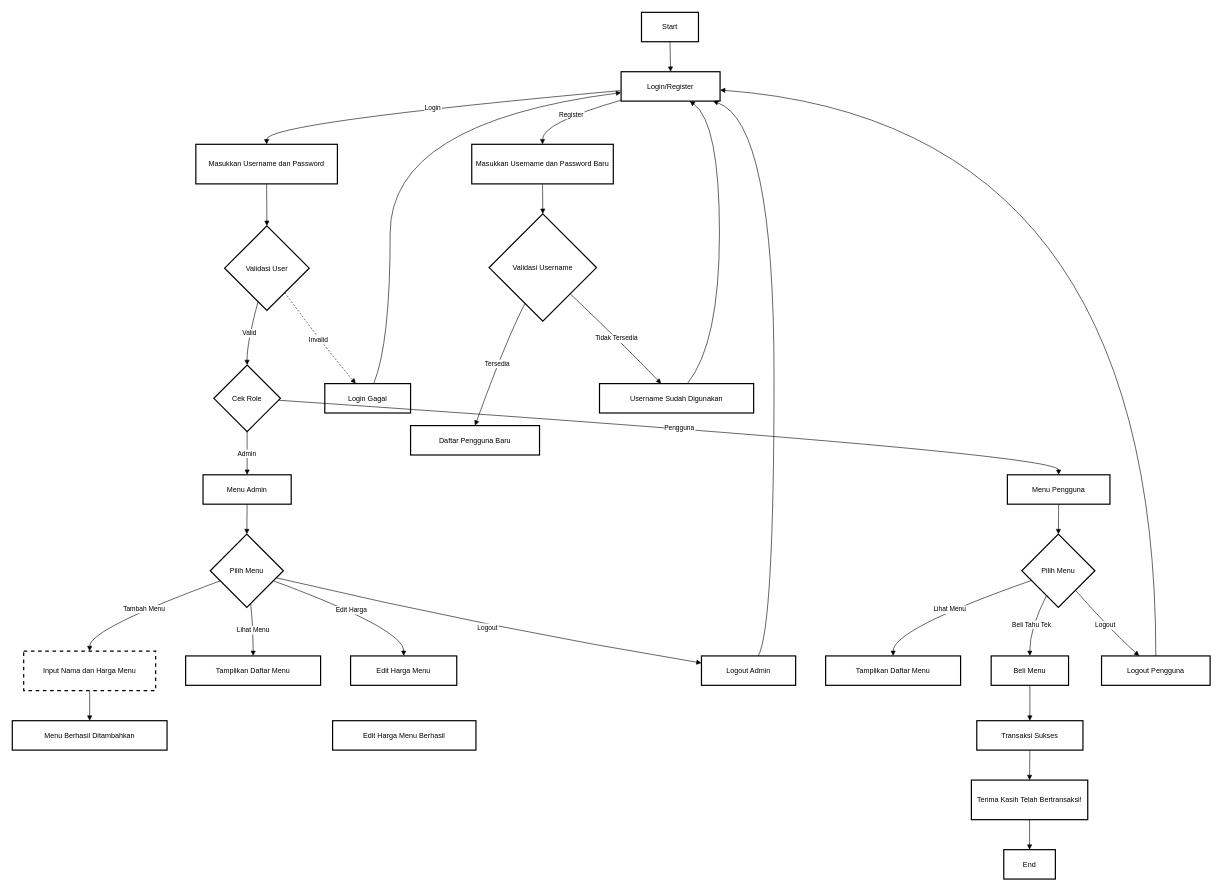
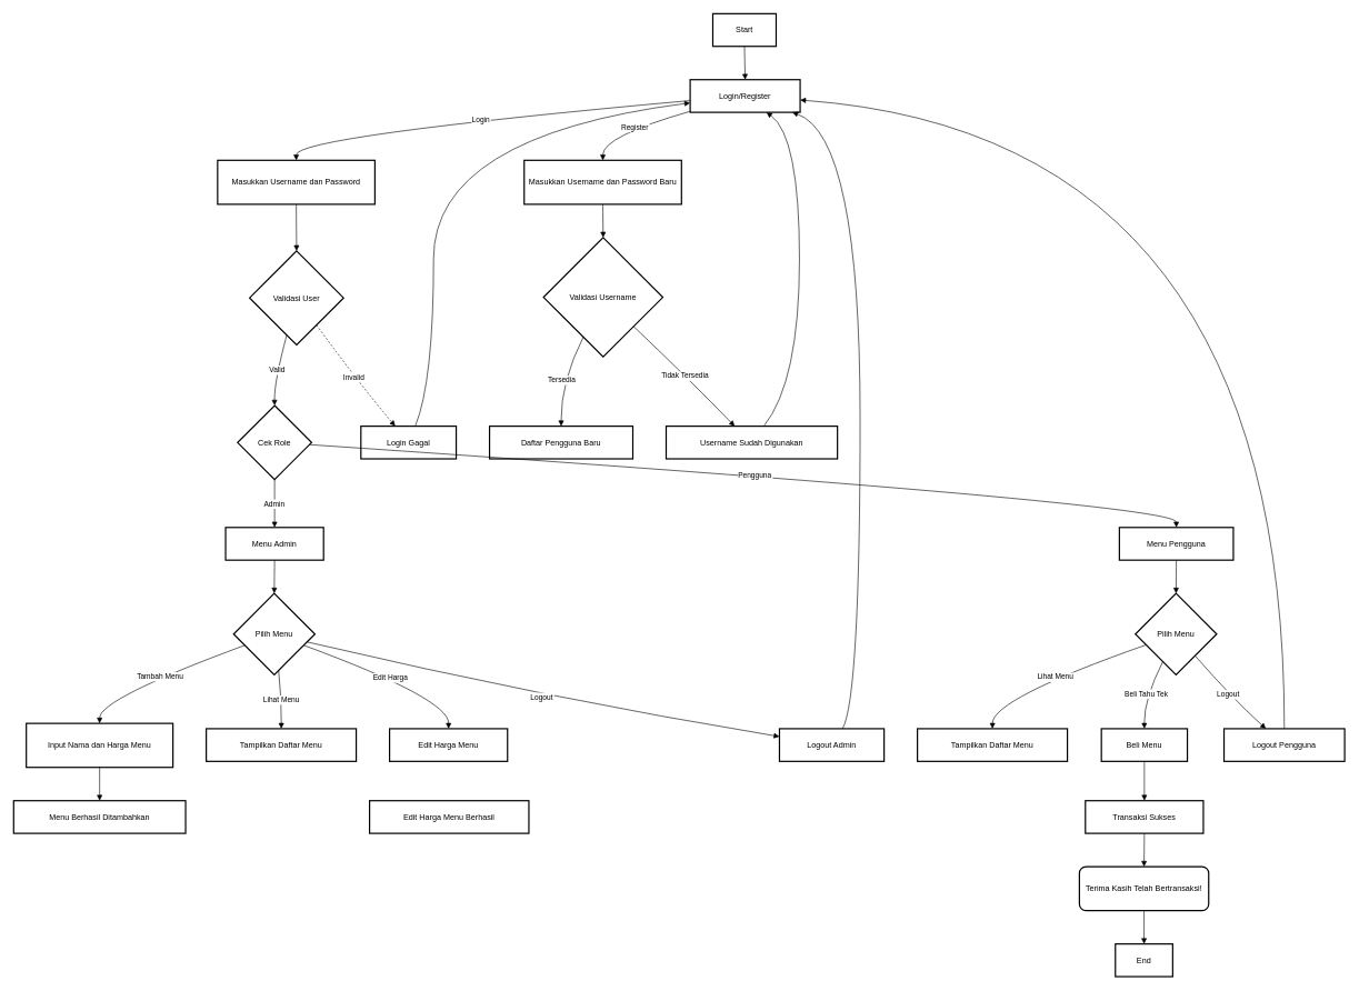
  <mxCell id="0" />
  <mxCell id="1" parent="0" />
  <mxCell id="2" value="Start" style="whiteSpace=wrap;strokeWidth=2;" vertex="1" parent="1"><mxGeometry x="1069" y="20" width="95" height="49" as="geometry" /></mxCell>
  <mxCell id="3" value="Login/Register" style="whiteSpace=wrap;strokeWidth=2;" vertex="1" parent="1"><mxGeometry x="1035" y="119" width="165" height="49" as="geometry" /></mxCell>
  <mxCell id="4" value="Masukkan Username dan Password" style="whiteSpace=wrap;strokeWidth=2;" vertex="1" parent="1"><mxGeometry x="326" y="240" width="236" height="66" as="geometry" /></mxCell>
  <mxCell id="5" value="Masukkan Username dan Password Baru" style="whiteSpace=wrap;strokeWidth=2;" vertex="1" parent="1"><mxGeometry x="786" y="240" width="236" height="66" as="geometry" /></mxCell>
  <mxCell id="6" value="Validasi User" style="rhombus;strokeWidth=2;whiteSpace=wrap;" vertex="1" parent="1"><mxGeometry x="374" y="376" width="141" height="141" as="geometry" /></mxCell>
  <mxCell id="7" value="Validasi Username" style="rhombus;strokeWidth=2;whiteSpace=wrap;" vertex="1" parent="1"><mxGeometry x="815" y="356" width="179" height="179" as="geometry" /></mxCell>
  <mxCell id="8" value="Cek Role" style="rhombus;strokeWidth=2;whiteSpace=wrap;" vertex="1" parent="1"><mxGeometry x="356" y="608" width="111" height="111" as="geometry" /></mxCell>
  <mxCell id="9" value="Login Gagal" style="whiteSpace=wrap;strokeWidth=2;" vertex="1" parent="1"><mxGeometry x="541" y="639" width="143" height="49" as="geometry" /></mxCell>
- <mxCell id="10" value="Daftar Pengguna Baru" style="whiteSpace=wrap;strokeWidth=2;" vertex="1" parent="1"><mxGeometry x="684" y="709" width="215" height="49" as="geometry" /></mxCell>
+ <mxCell id="10" value="Daftar Pengguna Baru" style="whiteSpace=wrap;strokeWidth=2;" vertex="1" parent="1"><mxGeometry x="734" y="639" width="215" height="49" as="geometry" /></mxCell>
  <mxCell id="11" value="Username Sudah Digunakan" style="whiteSpace=wrap;strokeWidth=2;" vertex="1" parent="1"><mxGeometry x="999" y="639" width="257" height="49" as="geometry" /></mxCell>
  <mxCell id="12" value="Menu Admin" style="whiteSpace=wrap;strokeWidth=2;" vertex="1" parent="1"><mxGeometry x="338" y="791" width="147" height="49" as="geometry" /></mxCell>
  <mxCell id="13" value="Menu Pengguna" style="whiteSpace=wrap;strokeWidth=2;" vertex="1" parent="1"><mxGeometry x="1679" y="791" width="171" height="49" as="geometry" /></mxCell>
  <mxCell id="14" value="Pilih Menu" style="rhombus;strokeWidth=2;whiteSpace=wrap;" vertex="1" parent="1"><mxGeometry x="350" y="890" width="122" height="122" as="geometry" /></mxCell>
- <mxCell id="15" value="Input Nama dan Harga Menu" style="whiteSpace=wrap;strokeWidth=2;dashed=1;" vertex="1" parent="1"><mxGeometry x="39" y="1085" width="220" height="66" as="geometry" /></mxCell>
+ <mxCell id="15" value="Input Nama dan Harga Menu" style="whiteSpace=wrap;strokeWidth=2;" vertex="1" parent="1"><mxGeometry x="39" y="1085" width="220" height="66" as="geometry" /></mxCell>
  <mxCell id="16" value="Tampilkan Daftar Menu" style="whiteSpace=wrap;strokeWidth=2;" vertex="1" parent="1"><mxGeometry x="309" y="1093" width="225" height="49" as="geometry" /></mxCell>
  <mxCell id="17" value="Edit Harga Menu" style="whiteSpace=wrap;strokeWidth=2;" vertex="1" parent="1"><mxGeometry x="584" y="1093" width="177" height="49" as="geometry" /></mxCell>
  <mxCell id="18" value="Logout Admin" style="whiteSpace=wrap;strokeWidth=2;" vertex="1" parent="1"><mxGeometry x="1169" y="1093" width="157" height="49" as="geometry" /></mxCell>
  <mxCell id="19" value="Pilih Menu" style="rhombus;strokeWidth=2;whiteSpace=wrap;" vertex="1" parent="1"><mxGeometry x="1703" y="890" width="122" height="122" as="geometry" /></mxCell>
  <mxCell id="20" value="Tampilkan Daftar Menu" style="whiteSpace=wrap;strokeWidth=2;" vertex="1" parent="1"><mxGeometry x="1376" y="1093" width="225" height="49" as="geometry" /></mxCell>
  <mxCell id="21" value="Beli Menu" style="whiteSpace=wrap;strokeWidth=2;" vertex="1" parent="1"><mxGeometry x="1652" y="1093" width="129" height="49" as="geometry" /></mxCell>
  <mxCell id="22" value="Logout Pengguna" style="whiteSpace=wrap;strokeWidth=2;" vertex="1" parent="1"><mxGeometry x="1836" y="1093" width="181" height="49" as="geometry" /></mxCell>
  <mxCell id="23" value="Menu Berhasil Ditambahkan" style="whiteSpace=wrap;strokeWidth=2;" vertex="1" parent="1"><mxGeometry x="20" y="1201" width="258" height="49" as="geometry" /></mxCell>
  <mxCell id="24" value="Edit Harga Menu Berhasil" style="whiteSpace=wrap;strokeWidth=2;" vertex="1" parent="1"><mxGeometry x="554" y="1201" width="239" height="49" as="geometry" /></mxCell>
  <mxCell id="25" value="Transaksi Sukses" style="whiteSpace=wrap;strokeWidth=2;" vertex="1" parent="1"><mxGeometry x="1628" y="1201" width="177" height="49" as="geometry" /></mxCell>
- <mxCell id="26" value="Terima Kasih Telah Bertransaksi!" style="whiteSpace=wrap;strokeWidth=2;" vertex="1" parent="1"><mxGeometry x="1619" y="1300" width="194" height="66" as="geometry" /></mxCell>
+ <mxCell id="26" value="Terima Kasih Telah Bertransaksi!" style="whiteSpace=wrap;strokeWidth=2;rounded=1;" vertex="1" parent="1"><mxGeometry x="1619" y="1300" width="194" height="66" as="geometry" /></mxCell>
  <mxCell id="27" value="End" style="whiteSpace=wrap;strokeWidth=2;" vertex="1" parent="1"><mxGeometry x="1673" y="1416" width="86" height="49" as="geometry" /></mxCell>
  <mxCell id="28" value="" style="curved=1;startArrow=none;endArrow=block;exitX=0.5;exitY=0.99;entryX=0.5;entryY=-0.01;rounded=0;" edge="1" parent="1" source="2" target="3"><mxGeometry relative="1" as="geometry"><Array as="points" /></mxGeometry></mxCell>
  <mxCell id="29" value="Login" style="curved=1;startArrow=none;endArrow=block;exitX=0;exitY=0.64;entryX=0.5;entryY=0;rounded=0;" edge="1" parent="1" source="3" target="4"><mxGeometry relative="1" as="geometry"><Array as="points"><mxPoint x="444" y="204" /></Array></mxGeometry></mxCell>
  <mxCell id="30" value="Register" style="curved=1;startArrow=none;endArrow=block;exitX=0;exitY=0.97;entryX=0.5;entryY=0;rounded=0;" edge="1" parent="1" source="3" target="5"><mxGeometry relative="1" as="geometry"><Array as="points"><mxPoint x="904" y="204" /></Array></mxGeometry></mxCell>
  <mxCell id="31" value="" style="curved=1;startArrow=none;endArrow=block;exitX=0.5;exitY=1;entryX=0.5;entryY=0;rounded=0;" edge="1" parent="1" source="4" target="6"><mxGeometry relative="1" as="geometry"><Array as="points" /></mxGeometry></mxCell>
  <mxCell id="32" value="" style="curved=1;startArrow=none;endArrow=block;exitX=0.5;exitY=1;entryX=0.5;entryY=0;rounded=0;" edge="1" parent="1" source="5" target="7"><mxGeometry relative="1" as="geometry"><Array as="points" /></mxGeometry></mxCell>
  <mxCell id="33" value="Valid" style="curved=1;startArrow=none;endArrow=block;exitX=0.37;exitY=0.99;entryX=0.5;entryY=0;rounded=0;" edge="1" parent="1" source="6" target="8"><mxGeometry relative="1" as="geometry"><Array as="points"><mxPoint x="411" y="572" /></Array></mxGeometry></mxCell>
  <mxCell id="34" value="Invalid" style="curved=1;startArrow=none;endArrow=block;exitX=0.86;exitY=0.99;entryX=0.36;entryY=0;rounded=0;dashed=1;" edge="1" parent="1" source="6" target="9"><mxGeometry relative="1" as="geometry"><Array as="points"><mxPoint x="536" y="572" /></Array></mxGeometry></mxCell>
  <mxCell id="35" value="Tersedia" style="curved=1;startArrow=none;endArrow=block;exitX=0.25;exitY=1;entryX=0.5;entryY=0;rounded=0;" edge="1" parent="1" source="7" target="10"><mxGeometry relative="1" as="geometry"><Array as="points"><mxPoint x="841" y="572" /></Array></mxGeometry></mxCell>
  <mxCell id="36" value="Tidak Tersedia" style="curved=1;startArrow=none;endArrow=block;exitX=1;exitY=0.98;entryX=0.4;entryY=0;rounded=0;" edge="1" parent="1" source="7" target="11"><mxGeometry relative="1" as="geometry"><Array as="points"><mxPoint x="1037" y="572" /></Array></mxGeometry></mxCell>
  <mxCell id="37" value="Admin" style="curved=1;startArrow=none;endArrow=block;exitX=0.5;exitY=1;entryX=0.5;entryY=0.01;rounded=0;" edge="1" parent="1" source="8" target="12"><mxGeometry relative="1" as="geometry"><Array as="points" /></mxGeometry></mxCell>
  <mxCell id="38" value="Pengguna" style="curved=1;startArrow=none;endArrow=block;exitX=0.99;exitY=0.53;entryX=0.5;entryY=0.01;rounded=0;" edge="1" parent="1" source="8" target="13"><mxGeometry relative="1" as="geometry"><Array as="points"><mxPoint x="1764" y="755" /></Array></mxGeometry></mxCell>
  <mxCell id="39" value="" style="curved=1;startArrow=none;endArrow=block;exitX=0.5;exitY=1;entryX=0.5;entryY=0;rounded=0;" edge="1" parent="1" source="12" target="14"><mxGeometry relative="1" as="geometry"><Array as="points" /></mxGeometry></mxCell>
  <mxCell id="40" value="Tambah Menu" style="curved=1;startArrow=none;endArrow=block;exitX=0;exitY=0.69;entryX=0.5;entryY=-0.01;rounded=0;" edge="1" parent="1" source="14" target="15"><mxGeometry relative="1" as="geometry"><Array as="points"><mxPoint x="149" y="1048" /></Array></mxGeometry></mxCell>
  <mxCell id="41" value="Lihat Menu" style="curved=1;startArrow=none;endArrow=block;exitX=0.56;exitY=1;entryX=0.5;entryY=0.01;rounded=0;" edge="1" parent="1" source="14" target="16"><mxGeometry relative="1" as="geometry"><Array as="points"><mxPoint x="422" y="1048" /></Array></mxGeometry></mxCell>
  <mxCell id="42" value="Edit Harga" style="curved=1;startArrow=none;endArrow=block;exitX=1;exitY=0.69;entryX=0.5;entryY=0.01;rounded=0;" edge="1" parent="1" source="14" target="17"><mxGeometry relative="1" as="geometry"><Array as="points"><mxPoint x="673" y="1048" /></Array></mxGeometry></mxCell>
  <mxCell id="43" value="Logout" style="curved=1;startArrow=none;endArrow=block;exitX=1;exitY=0.62;entryX=0;entryY=0.24;rounded=0;" edge="1" parent="1" source="14" target="18"><mxGeometry relative="1" as="geometry"><Array as="points"><mxPoint x="824" y="1048" /></Array></mxGeometry></mxCell>
  <mxCell id="44" value="" style="curved=1;startArrow=none;endArrow=block;exitX=0.5;exitY=1;entryX=0.5;entryY=0;rounded=0;" edge="1" parent="1" source="13" target="19"><mxGeometry relative="1" as="geometry"><Array as="points" /></mxGeometry></mxCell>
  <mxCell id="45" value="Lihat Menu" style="curved=1;startArrow=none;endArrow=block;exitX=0;exitY=0.68;entryX=0.5;entryY=0.01;rounded=0;" edge="1" parent="1" source="19" target="20"><mxGeometry relative="1" as="geometry"><Array as="points"><mxPoint x="1489" y="1048" /></Array></mxGeometry></mxCell>
  <mxCell id="46" value="Beli Tahu Tek" style="curved=1;startArrow=none;endArrow=block;exitX=0.26;exitY=1;entryX=0.5;entryY=0.01;rounded=0;" edge="1" parent="1" source="19" target="21"><mxGeometry relative="1" as="geometry"><Array as="points"><mxPoint x="1716" y="1048" /></Array></mxGeometry></mxCell>
  <mxCell id="47" value="Logout" style="curved=1;startArrow=none;endArrow=block;exitX=0.94;exitY=1;entryX=0.35;entryY=0.01;rounded=0;" edge="1" parent="1" source="19" target="22"><mxGeometry relative="1" as="geometry"><Array as="points"><mxPoint x="1849" y="1048" /></Array></mxGeometry></mxCell>
  <mxCell id="48" value="" style="curved=1;startArrow=none;endArrow=block;exitX=0.5;exitY=1;entryX=0.5;entryY=0;rounded=0;" edge="1" parent="1" source="15" target="23"><mxGeometry relative="1" as="geometry"><Array as="points" /></mxGeometry></mxCell>
  <mxCell id="49" value="" style="curved=1;startArrow=none;endArrow=block;exitX=0.5;exitY=1;entryX=0.5;entryY=0;rounded=0;" edge="1" parent="1" source="21" target="25"><mxGeometry relative="1" as="geometry"><Array as="points" /></mxGeometry></mxCell>
  <mxCell id="50" value="" style="curved=1;startArrow=none;endArrow=block;exitX=0.6;exitY=0.01;entryX=0.92;entryY=0.99;rounded=0;" edge="1" parent="1" source="18" target="3"><mxGeometry relative="1" as="geometry"><Array as="points"><mxPoint x="1290" y="1048" /><mxPoint x="1290" y="204" /></Array></mxGeometry></mxCell>
  <mxCell id="51" value="" style="curved=1;startArrow=none;endArrow=block;exitX=0.5;exitY=0.01;entryX=0.99;entryY=0.62;rounded=0;" edge="1" parent="1" source="22" target="3"><mxGeometry relative="1" as="geometry"><Array as="points"><mxPoint x="1927" y="204" /></Array></mxGeometry></mxCell>
  <mxCell id="52" value="" style="curved=1;startArrow=none;endArrow=block;exitX=0.57;exitY=0;entryX=0;entryY=0.71;rounded=0;" edge="1" parent="1" source="9" target="3"><mxGeometry relative="1" as="geometry"><Array as="points"><mxPoint x="650" y="572" /><mxPoint x="650" y="204" /></Array></mxGeometry></mxCell>
  <mxCell id="53" value="" style="curved=1;startArrow=none;endArrow=block;exitX=0.57;exitY=0;entryX=0.69;entryY=0.99;rounded=0;" edge="1" parent="1" source="11" target="3"><mxGeometry relative="1" as="geometry"><Array as="points"><mxPoint x="1199" y="572" /><mxPoint x="1199" y="204" /></Array></mxGeometry></mxCell>
  <mxCell id="54" value="" style="curved=1;startArrow=none;endArrow=block;exitX=0.5;exitY=0.99;entryX=0.5;entryY=-0.01;rounded=0;" edge="1" parent="1" source="25" target="26"><mxGeometry relative="1" as="geometry"><Array as="points" /></mxGeometry></mxCell>
  <mxCell id="55" value="" style="curved=1;startArrow=none;endArrow=block;exitX=0.5;exitY=1;entryX=0.5;entryY=0;rounded=0;" edge="1" parent="1" source="26" target="27"><mxGeometry relative="1" as="geometry"><Array as="points" /></mxGeometry></mxCell>
